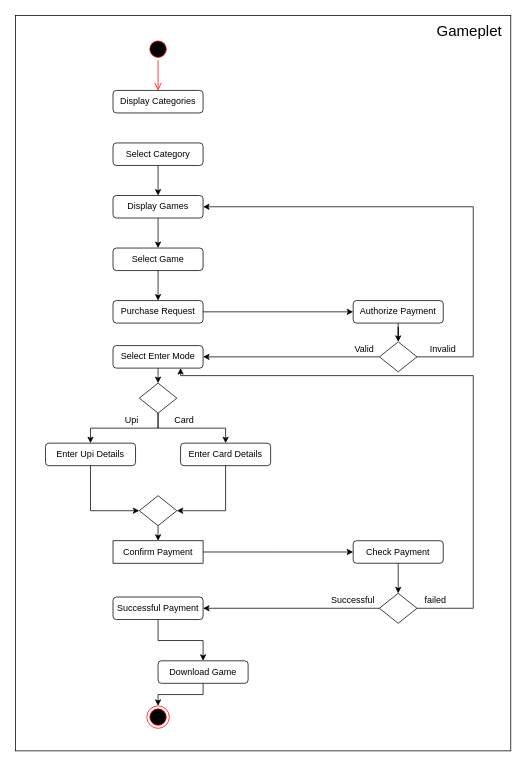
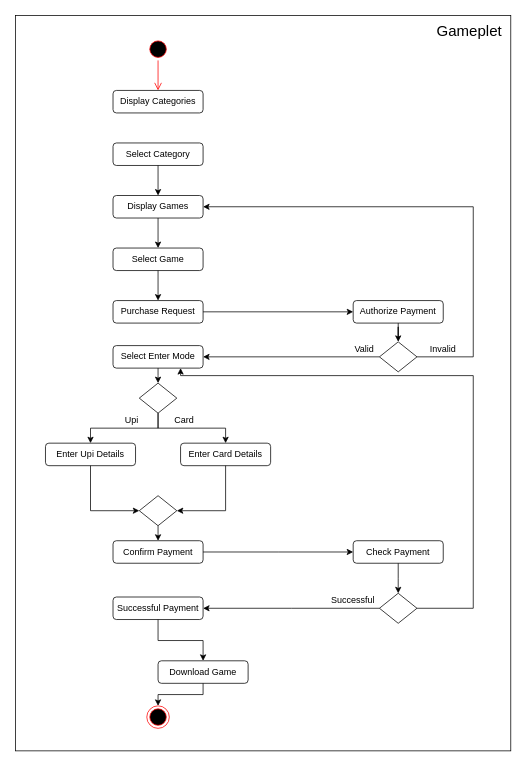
  <mxCell id="0" />
  <mxCell id="1" parent="0" />
  <mxCell id="2" value="Display Categories" style="rounded=1;whiteSpace=wrap;html=1;strokeWidth=1;fillColor=none;gradientColor=none;" parent="1" vertex="1"><mxGeometry x="150" y="120" width="120" height="30" as="geometry" /></mxCell>
  <mxCell id="3" style="edgeStyle=orthogonalEdgeStyle;rounded=0;orthogonalLoop=1;jettySize=auto;html=1;" parent="1" source="4" target="6" edge="1"><mxGeometry relative="1" as="geometry" /></mxCell>
  <mxCell id="4" value="Select Category" style="rounded=1;whiteSpace=wrap;html=1;strokeWidth=1;fillColor=none;gradientColor=none;" parent="1" vertex="1"><mxGeometry x="150" y="190" width="120" height="30" as="geometry" /></mxCell>
  <mxCell id="5" style="edgeStyle=orthogonalEdgeStyle;rounded=0;orthogonalLoop=1;jettySize=auto;html=1;" parent="1" source="6" target="8" edge="1"><mxGeometry relative="1" as="geometry" /></mxCell>
  <mxCell id="6" value="Display Games" style="rounded=1;whiteSpace=wrap;html=1;strokeWidth=1;fillColor=none;gradientColor=none;" parent="1" vertex="1"><mxGeometry x="150" y="260" width="120" height="30" as="geometry" /></mxCell>
  <mxCell id="7" style="edgeStyle=orthogonalEdgeStyle;rounded=0;orthogonalLoop=1;jettySize=auto;html=1;entryX=0.5;entryY=0;entryDx=0;entryDy=0;" parent="1" source="8" target="10" edge="1"><mxGeometry relative="1" as="geometry" /></mxCell>
  <mxCell id="8" value="Select Game" style="rounded=1;whiteSpace=wrap;html=1;strokeWidth=1;fillColor=none;gradientColor=none;" parent="1" vertex="1"><mxGeometry x="150" y="330" width="120" height="30" as="geometry" /></mxCell>
  <mxCell id="9" style="edgeStyle=orthogonalEdgeStyle;rounded=0;orthogonalLoop=1;jettySize=auto;html=1;entryX=0;entryY=0.5;entryDx=0;entryDy=0;" parent="1" source="10" target="12" edge="1"><mxGeometry relative="1" as="geometry" /></mxCell>
  <mxCell id="10" value="Purchase Request" style="rounded=1;whiteSpace=wrap;html=1;strokeWidth=1;fillColor=none;gradientColor=none;" parent="1" vertex="1"><mxGeometry x="150" y="400" width="120" height="30" as="geometry" /></mxCell>
  <mxCell id="11" style="edgeStyle=orthogonalEdgeStyle;rounded=0;orthogonalLoop=1;jettySize=auto;html=1;" parent="1" source="12" target="15" edge="1"><mxGeometry relative="1" as="geometry" /></mxCell>
  <mxCell id="12" value="Authorize Payment" style="rounded=1;whiteSpace=wrap;html=1;strokeWidth=1;fillColor=none;gradientColor=none;" parent="1" vertex="1"><mxGeometry x="470" y="400" width="120" height="30" as="geometry" /></mxCell>
  <mxCell id="13" style="edgeStyle=orthogonalEdgeStyle;rounded=0;orthogonalLoop=1;jettySize=auto;html=1;" parent="1" source="15" target="17" edge="1"><mxGeometry relative="1" as="geometry" /></mxCell>
  <mxCell id="14" style="edgeStyle=elbowEdgeStyle;rounded=0;orthogonalLoop=1;jettySize=auto;html=1;elbow=vertical;entryX=1;entryY=0.5;entryDx=0;entryDy=0;" parent="1" source="15" target="6" edge="1"><mxGeometry relative="1" as="geometry"><mxPoint x="280" y="275" as="targetPoint" /><Array as="points"><mxPoint x="630" y="380" /><mxPoint x="570" y="350" /><mxPoint x="310" y="275" /><mxPoint x="380" y="275" /><mxPoint x="580" y="360" /><mxPoint x="400" y="275" /></Array></mxGeometry></mxCell>
  <mxCell id="15" value="" style="rhombus;whiteSpace=wrap;html=1;strokeWidth=1;fillColor=none;gradientColor=none;" parent="1" vertex="1"><mxGeometry x="505" y="455" width="50" height="40" as="geometry" /></mxCell>
  <mxCell id="16" style="edgeStyle=elbowEdgeStyle;rounded=0;orthogonalLoop=1;jettySize=auto;elbow=vertical;html=1;entryX=0.5;entryY=0;entryDx=0;entryDy=0;" parent="1" source="17" target="20" edge="1"><mxGeometry relative="1" as="geometry" /></mxCell>
  <mxCell id="17" value="Select Enter Mode" style="rounded=1;whiteSpace=wrap;html=1;strokeWidth=1;fillColor=none;gradientColor=none;" parent="1" vertex="1"><mxGeometry x="150" y="460" width="120" height="30" as="geometry" /></mxCell>
  <mxCell id="18" style="edgeStyle=elbowEdgeStyle;rounded=0;orthogonalLoop=1;jettySize=auto;elbow=vertical;html=1;entryX=0.5;entryY=0;entryDx=0;entryDy=0;" parent="1" source="20" target="24" edge="1"><mxGeometry relative="1" as="geometry" /></mxCell>
  <mxCell id="19" style="edgeStyle=elbowEdgeStyle;rounded=0;orthogonalLoop=1;jettySize=auto;elbow=vertical;html=1;entryX=0.5;entryY=0;entryDx=0;entryDy=0;" parent="1" source="20" target="22" edge="1"><mxGeometry relative="1" as="geometry" /></mxCell>
  <mxCell id="20" value="" style="rhombus;whiteSpace=wrap;html=1;strokeWidth=1;fillColor=none;gradientColor=none;" parent="1" vertex="1"><mxGeometry x="185" y="510" width="50" height="40" as="geometry" /></mxCell>
  <mxCell id="21" style="edgeStyle=elbowEdgeStyle;rounded=0;orthogonalLoop=1;jettySize=auto;html=1;entryX=0;entryY=0.5;entryDx=0;entryDy=0;exitX=0.5;exitY=1;exitDx=0;exitDy=0;" parent="1" source="22" target="26" edge="1"><mxGeometry relative="1" as="geometry"><Array as="points"><mxPoint x="120" y="650" /></Array></mxGeometry></mxCell>
  <mxCell id="22" value="Enter Upi Details" style="rounded=1;whiteSpace=wrap;html=1;strokeWidth=1;fillColor=none;gradientColor=none;" parent="1" vertex="1"><mxGeometry x="60" y="590" width="120" height="30" as="geometry" /></mxCell>
  <mxCell id="23" style="edgeStyle=elbowEdgeStyle;rounded=0;orthogonalLoop=1;jettySize=auto;elbow=vertical;html=1;exitX=0.5;exitY=1;exitDx=0;exitDy=0;entryX=1;entryY=0.5;entryDx=0;entryDy=0;" parent="1" source="24" target="26" edge="1"><mxGeometry relative="1" as="geometry"><mxPoint x="270" y="650" as="targetPoint" /><Array as="points"><mxPoint x="270" y="680" /></Array></mxGeometry></mxCell>
  <mxCell id="24" value="Enter Card Details" style="rounded=1;whiteSpace=wrap;html=1;strokeWidth=1;fillColor=none;gradientColor=none;" parent="1" vertex="1"><mxGeometry x="240" y="590" width="120" height="30" as="geometry" /></mxCell>
  <mxCell id="25" style="edgeStyle=elbowEdgeStyle;rounded=0;orthogonalLoop=1;jettySize=auto;elbow=vertical;html=1;entryX=0.5;entryY=0;entryDx=0;entryDy=0;" parent="1" source="26" target="28" edge="1"><mxGeometry relative="1" as="geometry" /></mxCell>
  <mxCell id="26" value="" style="rhombus;whiteSpace=wrap;html=1;strokeWidth=1;fillColor=none;gradientColor=none;" parent="1" vertex="1"><mxGeometry x="185" y="660" width="50" height="40" as="geometry" /></mxCell>
  <mxCell id="27" style="edgeStyle=elbowEdgeStyle;rounded=0;orthogonalLoop=1;jettySize=auto;elbow=vertical;html=1;entryX=0;entryY=0.5;entryDx=0;entryDy=0;" parent="1" source="28" target="30" edge="1"><mxGeometry relative="1" as="geometry" /></mxCell>
- <mxCell id="28" value="Confirm Payment" style="whiteSpace=wrap;html=1;strokeWidth=1;fillColor=none;gradientColor=none;rounded=0;" parent="1" vertex="1"><mxGeometry x="150" y="720" width="120" height="30" as="geometry" /></mxCell>
+ <mxCell id="28" value="Confirm Payment" style="rounded=1;whiteSpace=wrap;html=1;strokeWidth=1;fillColor=none;gradientColor=none;" parent="1" vertex="1"><mxGeometry x="150" y="720" width="120" height="30" as="geometry" /></mxCell>
  <mxCell id="29" style="edgeStyle=elbowEdgeStyle;rounded=0;orthogonalLoop=1;jettySize=auto;elbow=vertical;html=1;entryX=0.5;entryY=0;entryDx=0;entryDy=0;" parent="1" source="30" target="33" edge="1"><mxGeometry relative="1" as="geometry" /></mxCell>
  <mxCell id="30" value="Check Payment" style="rounded=1;whiteSpace=wrap;html=1;strokeWidth=1;fillColor=none;gradientColor=none;" parent="1" vertex="1"><mxGeometry x="470" y="720" width="120" height="30" as="geometry" /></mxCell>
  <mxCell id="31" style="edgeStyle=elbowEdgeStyle;rounded=0;orthogonalLoop=1;jettySize=auto;elbow=vertical;html=1;entryX=1;entryY=0.5;entryDx=0;entryDy=0;" parent="1" source="33" target="35" edge="1"><mxGeometry relative="1" as="geometry" /></mxCell>
  <mxCell id="32" style="rounded=0;orthogonalLoop=1;jettySize=auto;html=1;edgeStyle=orthogonalEdgeStyle;" parent="1" source="33" edge="1"><mxGeometry relative="1" as="geometry"><mxPoint x="240" y="490" as="targetPoint" /><Array as="points"><mxPoint x="630" y="810" /><mxPoint x="630" y="500" /><mxPoint x="240" y="500" /></Array></mxGeometry></mxCell>
  <mxCell id="33" value="" style="rhombus;whiteSpace=wrap;html=1;strokeWidth=1;fillColor=none;gradientColor=none;" parent="1" vertex="1"><mxGeometry x="505" y="790" width="50" height="40" as="geometry" /></mxCell>
  <mxCell id="34" style="edgeStyle=elbowEdgeStyle;rounded=0;orthogonalLoop=1;jettySize=auto;elbow=vertical;html=1;entryX=0.5;entryY=0;entryDx=0;entryDy=0;" parent="1" source="35" target="37" edge="1"><mxGeometry relative="1" as="geometry" /></mxCell>
  <mxCell id="35" value="Successful Payment" style="rounded=1;whiteSpace=wrap;html=1;strokeWidth=1;fillColor=none;gradientColor=none;" parent="1" vertex="1"><mxGeometry x="150" y="795" width="120" height="30" as="geometry" /></mxCell>
  <mxCell id="36" style="edgeStyle=elbowEdgeStyle;rounded=0;orthogonalLoop=1;jettySize=auto;elbow=vertical;html=1;entryX=0.5;entryY=0;entryDx=0;entryDy=0;" parent="1" source="37" edge="1"><mxGeometry relative="1" as="geometry"><mxPoint x="210" y="940" as="targetPoint" /></mxGeometry></mxCell>
  <mxCell id="37" value="Download Game" style="rounded=1;whiteSpace=wrap;html=1;strokeWidth=1;fillColor=none;gradientColor=none;" parent="1" vertex="1"><mxGeometry x="210" y="880" width="120" height="30" as="geometry" /></mxCell>
  <mxCell id="38" value="" style="ellipse;html=1;shape=endState;fillColor=#000000;strokeColor=#ff0000;" parent="1" vertex="1"><mxGeometry x="195" y="940" width="30" height="30" as="geometry" /></mxCell>
  <mxCell id="39" value="Invalid" style="text;html=1;strokeColor=none;fillColor=none;align=center;verticalAlign=middle;whiteSpace=wrap;rounded=0;" parent="1" vertex="1"><mxGeometry x="570" y="455" width="40" height="20" as="geometry" /></mxCell>
  <mxCell id="40" value="Valid" style="text;html=1;strokeColor=none;fillColor=none;align=center;verticalAlign=middle;whiteSpace=wrap;rounded=0;" parent="1" vertex="1"><mxGeometry x="465" y="455" width="40" height="20" as="geometry" /></mxCell>
  <mxCell id="41" value="Upi" style="text;html=1;strokeColor=none;fillColor=none;align=center;verticalAlign=middle;whiteSpace=wrap;rounded=0;" parent="1" vertex="1"><mxGeometry x="155" y="550" width="40" height="20" as="geometry" /></mxCell>
  <mxCell id="42" value="Card" style="text;html=1;strokeColor=none;fillColor=none;align=center;verticalAlign=middle;whiteSpace=wrap;rounded=0;" parent="1" vertex="1"><mxGeometry x="225" y="550" width="40" height="20" as="geometry" /></mxCell>
  <mxCell id="43" value="Successful" style="text;html=1;strokeColor=none;fillColor=none;align=center;verticalAlign=middle;whiteSpace=wrap;rounded=0;" parent="1" vertex="1"><mxGeometry x="450" y="790" width="40" height="20" as="geometry" /></mxCell>
- <mxCell id="44" value="failed" style="text;html=1;strokeColor=none;fillColor=none;align=center;verticalAlign=middle;whiteSpace=wrap;rounded=0;" parent="1" vertex="1"><mxGeometry x="560" y="790" width="40" height="20" as="geometry" /></mxCell>
  <mxCell id="45" value="" style="ellipse;html=1;shape=startState;fillColor=#000000;strokeColor=#ff0000;" parent="1" vertex="1"><mxGeometry x="195" y="50" width="30" height="30" as="geometry" /></mxCell>
  <mxCell id="46" value="" style="edgeStyle=orthogonalEdgeStyle;html=1;verticalAlign=bottom;endArrow=open;endSize=8;strokeColor=#ff0000;entryX=0.5;entryY=0;entryDx=0;entryDy=0;" parent="1" source="45" target="2" edge="1"><mxGeometry relative="1" as="geometry"><mxPoint x="5" y="360" as="targetPoint" /></mxGeometry></mxCell>
  <mxCell id="47" value="" style="rounded=0;whiteSpace=wrap;html=1;fillColor=none;" vertex="1" parent="1"><mxGeometry x="20" y="20" width="660" height="980" as="geometry" /></mxCell>
  <mxCell id="48" value="&lt;font style=&quot;font-size: 20px&quot;&gt;Gameplet&lt;/font&gt;" style="text;html=1;strokeColor=none;fillColor=none;align=center;verticalAlign=middle;whiteSpace=wrap;rounded=0;" vertex="1" parent="1"><mxGeometry x="570" y="20" width="110" height="40" as="geometry" /></mxCell>
